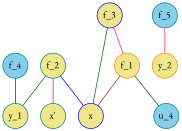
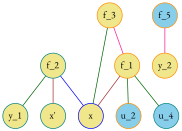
  graph {
    fontname="EB Garamond"
    node [color=teal fillcolor=khaki fixedsize=1 fontname="EB Garamond" shape=circle style=filled]
    edge [color=darkgreen fontname="EB Garamond"]
    f_1 [color=darkorange]
    x [color=blue]
    n3 [fillcolor=skyblue label=u_4]
+   u_2 [color=darkorange fillcolor=skyblue]
    f_2
    "x'"
    y_1
-   f_3 [color=blue]
+   f_3 [color=darkorange]
    y_2 [color=darkorange]
-   f_4 [fillcolor=skyblue]
-   f_5 [fillcolor=skyblue]
+   f_5 [color=darkorange fillcolor=skyblue]
    f_1 -- x [color=brown]
    f_1 -- n3
+   f_1 -- u_2
    f_2 -- x [color=blue]
    f_2 -- "x'" [color=brown]
    f_2 -- y_1
    f_3 -- f_1 [color=deeppink]
    f_3 -- x
-   f_4 -- y_1 [color=blue]
    f_5 -- y_2 [color=deeppink]
  }
